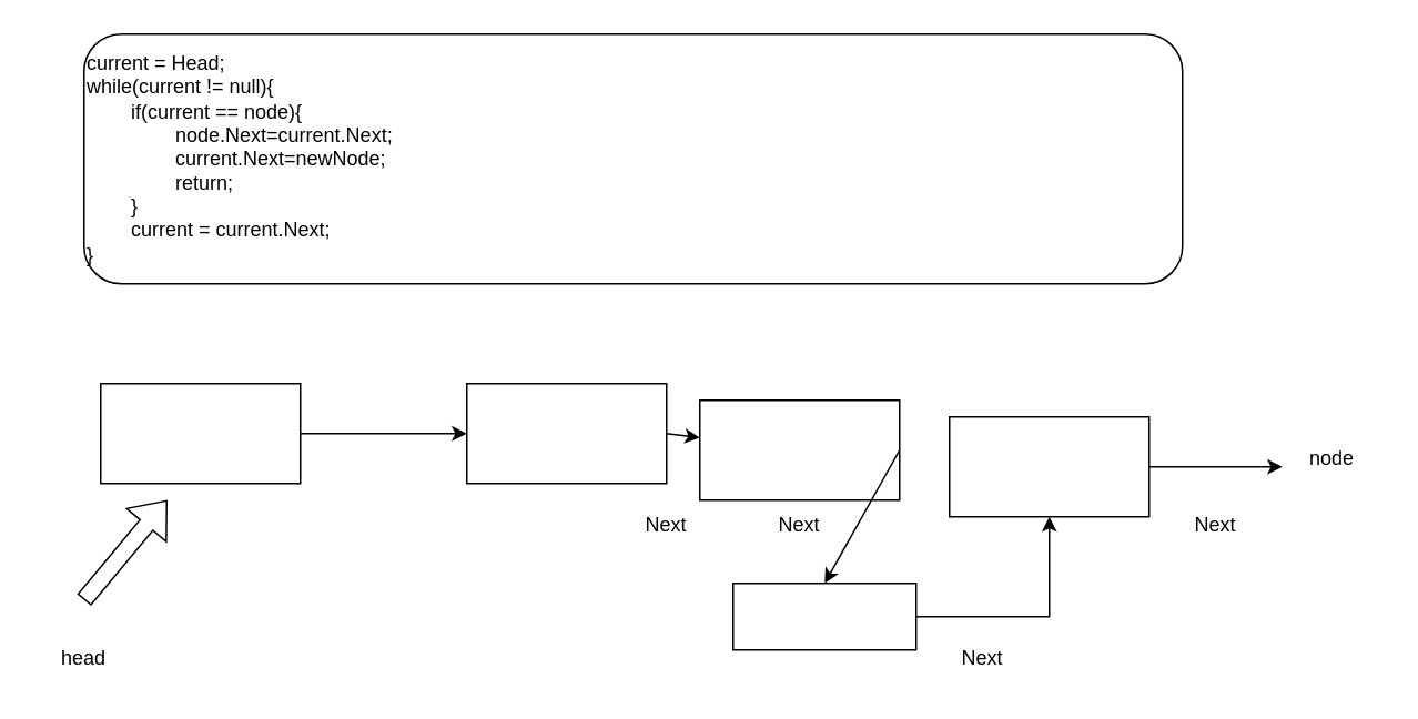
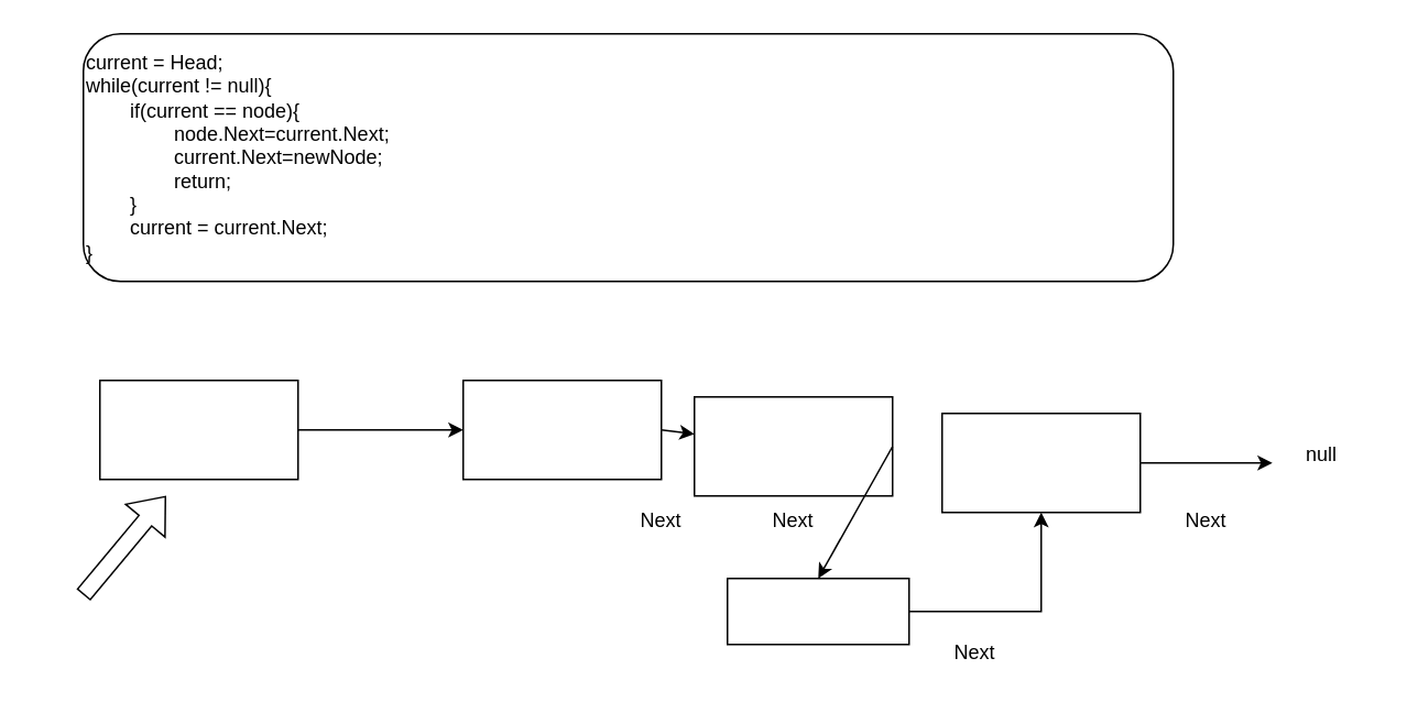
  <mxCell id="0" />
  <mxCell id="1" parent="0" />
  <mxCell id="2" value="" style="rounded=0;whiteSpace=wrap;html=1;" parent="1" vertex="1"><mxGeometry x="60" y="230" width="120" height="60" as="geometry" /></mxCell>
  <mxCell id="3" value="" style="endArrow=classic;html=1;rounded=0;exitX=1;exitY=0.5;exitDx=0;exitDy=0;" parent="1" source="2" target="4" edge="1"><mxGeometry width="50" height="50" relative="1" as="geometry"><mxPoint x="200" y="270" as="sourcePoint" /><mxPoint x="260" y="260" as="targetPoint" /></mxGeometry></mxCell>
  <mxCell id="4" value="" style="rounded=0;whiteSpace=wrap;html=1;" parent="1" vertex="1"><mxGeometry x="280" y="230" width="120" height="60" as="geometry" /></mxCell>
  <mxCell id="5" value="" style="endArrow=classic;html=1;rounded=0;exitX=1;exitY=0.5;exitDx=0;exitDy=0;" parent="1" source="4" target="6" edge="1"><mxGeometry width="50" height="50" relative="1" as="geometry"><mxPoint x="210" y="280" as="sourcePoint" /><mxPoint x="270" y="270" as="targetPoint" /></mxGeometry></mxCell>
  <mxCell id="6" value="" style="rounded=0;whiteSpace=wrap;html=1;" parent="1" vertex="1"><mxGeometry x="420" y="240" width="120" height="60" as="geometry" /></mxCell>
  <mxCell id="7" value="" style="endArrow=classic;html=1;rounded=0;exitX=1;exitY=0.5;exitDx=0;exitDy=0;entryX=0.5;entryY=0;entryDx=0;entryDy=0;" parent="1" source="6" target="17" edge="1"><mxGeometry width="50" height="50" relative="1" as="geometry"><mxPoint x="220" y="290" as="sourcePoint" /><mxPoint x="280" y="280" as="targetPoint" /></mxGeometry></mxCell>
  <mxCell id="8" value="" style="rounded=0;whiteSpace=wrap;html=1;" parent="1" vertex="1"><mxGeometry x="570" y="250" width="120" height="60" as="geometry" /></mxCell>
  <mxCell id="9" value="" style="endArrow=classic;html=1;rounded=0;exitX=1;exitY=0.5;exitDx=0;exitDy=0;" parent="1" source="8" edge="1"><mxGeometry width="50" height="50" relative="1" as="geometry"><mxPoint x="710" y="290" as="sourcePoint" /><mxPoint x="770" y="280" as="targetPoint" /></mxGeometry></mxCell>
  <mxCell id="10" value="" style="shape=flexArrow;endArrow=classic;html=1;rounded=0;" parent="1" edge="1"><mxGeometry width="50" height="50" relative="1" as="geometry"><mxPoint x="50" y="360" as="sourcePoint" /><mxPoint x="100" y="300" as="targetPoint" /></mxGeometry></mxCell>
- <mxCell id="11" value="head" style="text;html=1;align=center;verticalAlign=middle;whiteSpace=wrap;rounded=0;" parent="1" vertex="1"><mxGeometry x="20" y="380" width="60" height="30" as="geometry" /></mxCell>
  <mxCell id="12" value="Next" style="text;html=1;align=center;verticalAlign=middle;whiteSpace=wrap;rounded=0;" parent="1" vertex="1"><mxGeometry x="370" y="300" width="60" height="30" as="geometry" /></mxCell>
  <mxCell id="13" value="Next" style="text;html=1;align=center;verticalAlign=middle;whiteSpace=wrap;rounded=0;" parent="1" vertex="1"><mxGeometry x="450" y="300" width="60" height="30" as="geometry" /></mxCell>
  <mxCell id="14" value="Next" style="text;html=1;align=center;verticalAlign=middle;whiteSpace=wrap;rounded=0;" parent="1" vertex="1"><mxGeometry x="700" y="300" width="60" height="30" as="geometry" /></mxCell>
- <mxCell id="15" value="node" style="text;html=1;align=center;verticalAlign=middle;whiteSpace=wrap;rounded=0;" parent="1" vertex="1"><mxGeometry x="770" y="260" width="60" height="30" as="geometry" /></mxCell>
+ <mxCell id="15" value="null" style="text;html=1;align=center;verticalAlign=middle;whiteSpace=wrap;rounded=0;" parent="1" vertex="1"><mxGeometry x="770" y="260" width="60" height="30" as="geometry" /></mxCell>
  <mxCell id="16" style="edgeStyle=orthogonalEdgeStyle;rounded=0;orthogonalLoop=1;jettySize=auto;html=1;exitX=1;exitY=0.5;exitDx=0;exitDy=0;" parent="1" source="17" target="8" edge="1"><mxGeometry relative="1" as="geometry" /></mxCell>
  <mxCell id="17" value="" style="rounded=0;whiteSpace=wrap;html=1;" parent="1" vertex="1"><mxGeometry x="440" y="350" width="110" height="40" as="geometry" /></mxCell>
  <mxCell id="18" value="current = Head;&lt;br&gt;while(current != null){&lt;br&gt;&lt;span style=&quot;white-space: pre;&quot;&gt;&#09;&lt;/span&gt;if(current == node){&lt;br&gt;&lt;span style=&quot;white-space: pre;&quot;&gt;&#09;&lt;span style=&quot;white-space: pre;&quot;&gt;&#09;&lt;/span&gt;node.Next=cur&lt;/span&gt;rent.Next;&lt;br&gt;&lt;span style=&quot;white-space: pre;&quot;&gt;&#09;&lt;/span&gt;&lt;span style=&quot;white-space: pre;&quot;&gt;&#09;&lt;/span&gt;current.Next=newNode;&lt;br&gt;&lt;span style=&quot;white-space: pre;&quot;&gt;&#09;&lt;/span&gt;&lt;span style=&quot;white-space: pre;&quot;&gt;&#09;&lt;/span&gt;return;&lt;br&gt;&lt;span style=&quot;white-space: pre;&quot;&gt;&#09;&lt;/span&gt;}&lt;br&gt;&lt;span style=&quot;white-space: pre;&quot;&gt;&#09;&lt;/span&gt;current = current.Next;&lt;br&gt;}" style="rounded=1;whiteSpace=wrap;html=1;align=left;" parent="1" vertex="1"><mxGeometry x="50" y="20" width="660" height="150" as="geometry" /></mxCell>
  <mxCell id="19" value="Next" style="text;html=1;align=center;verticalAlign=middle;whiteSpace=wrap;rounded=0;" parent="1" vertex="1"><mxGeometry x="560" y="380" width="60" height="30" as="geometry" /></mxCell>
